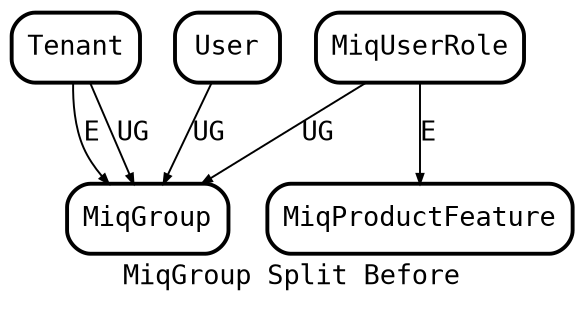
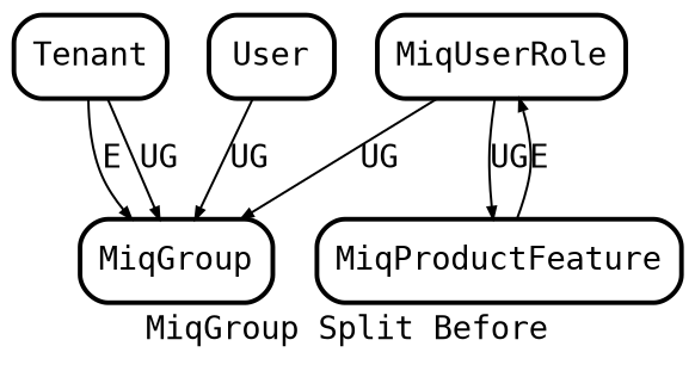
  digraph {
    fontname="DejaVu Sans Mono"
    label="MiqGroup Split Before"
    style=rounded
    node [fillcolor="#ffffff" fontname="DejaVu Sans Mono" penwidth=2 shape=Mrecord style=filled]
    edge [arrowsize=0.5 fontname="DejaVu Sans Mono"]
    Tenant
    MiqGroup
    User
    MiqUserRole
    MiqProductFeature
    Tenant -> MiqGroup [label=E]
    Tenant -> MiqGroup [label=UG]
    User -> MiqGroup [label=UG]
    MiqUserRole -> MiqGroup [label=UG]
-   MiqUserRole -> MiqProductFeature [label=E]
+   MiqUserRole -> MiqProductFeature [label=UG]
+   MiqProductFeature -> MiqUserRole [label=E]
  }
